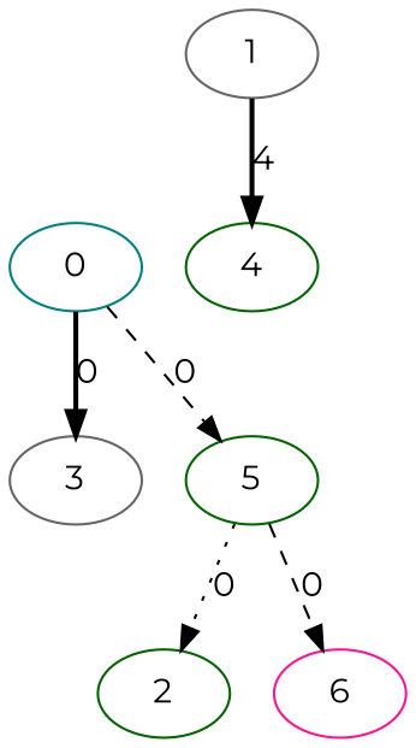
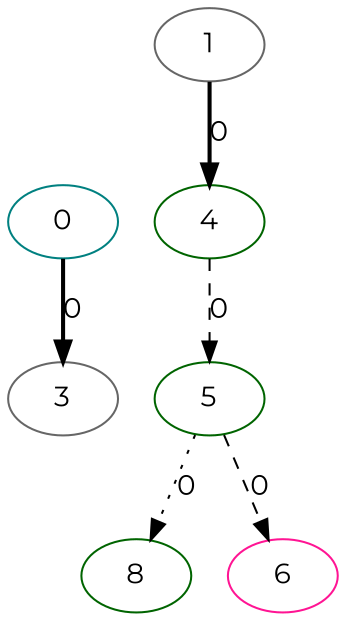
  digraph {
    fontname=Montserrat
    node [color=darkgreen fontname=Montserrat]
    edge [fontname=Montserrat style=bold]
    0 [color=teal]
    3 [color=gray40]
    1 [color=gray40]
    4
    5
-   2
+   2 [label=8]
    6 [color=deeppink]
    0 -> 3 [label=0]
-   1 -> 4 [label=4]
-   0 -> 5 [label=0 style=dashed]
+   1 -> 4 [label=0]
+   4 -> 5 [label=0 style=dashed]
    5 -> 2 [label=0 style=dotted]
    5 -> 6 [label=0 style=dashed]
  }
